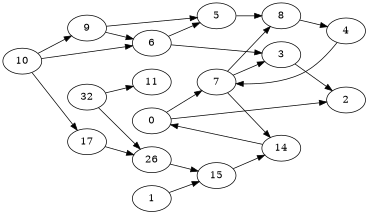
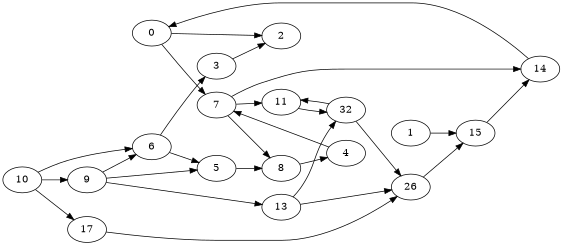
  digraph {
    rankdir=LR
    0
    2
    7
    14
    8
    11
    1
    15
    4
    3
    10
    6
    9
    17
    5
    n16 [label=32]
+   13
    n18 [label=26]
    0 -> 2
    0 -> 7
    7 -> 14
    7 -> 8
-   7 -> 3
+   7 -> 11
    14 -> 0
    8 -> 4
+   11 -> n16
    1 -> 15
    15 -> 14
    4 -> 7
    3 -> 2
    10 -> 6
    10 -> 9
    10 -> 17
    6 -> 3
    6 -> 5
    9 -> 6
    9 -> 5
+   9 -> 13
    17 -> n18
    5 -> 8
    n16 -> 11
    n16 -> n18
+   13 -> n16
+   13 -> n18
    n18 -> 15
  }
